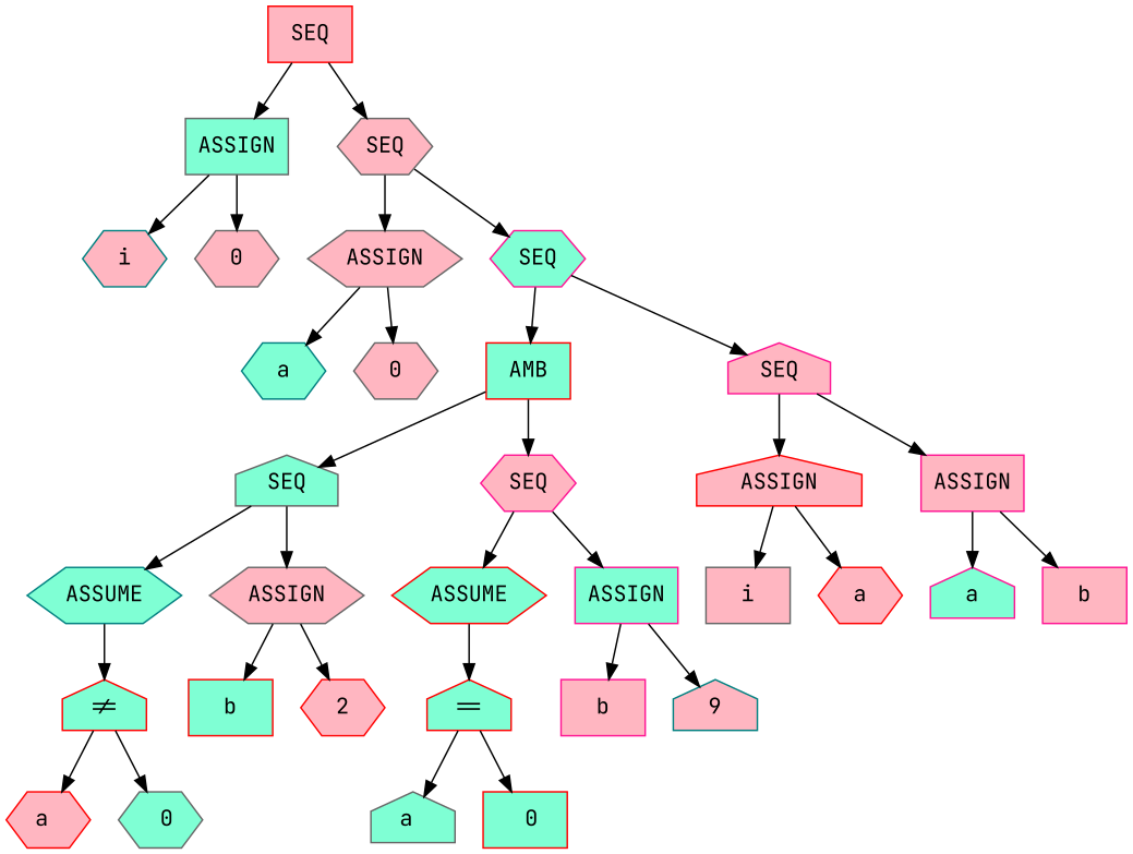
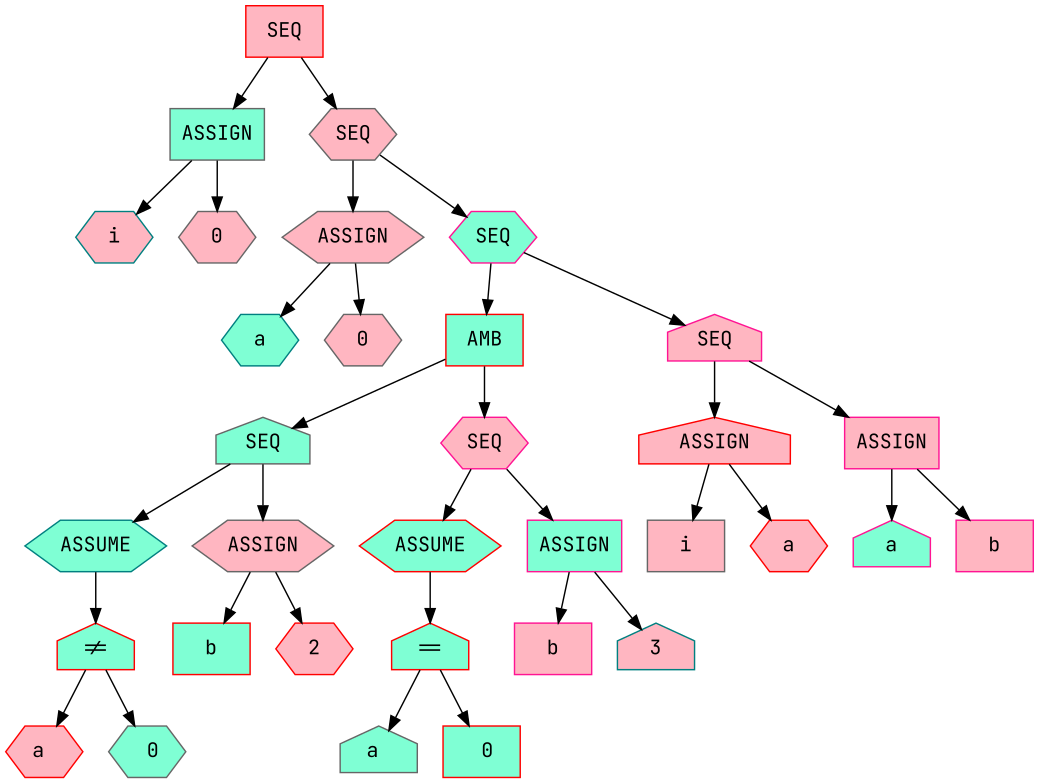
  digraph {
    fontname="JetBrains Mono"
    node [style=filled fillcolor=lightpink color=red shape=hexagon fontname="JetBrains Mono"]
    edge [fontname="JetBrains Mono"]
    n1 [label=SEQ shape=box]
    n2 [label=ASSIGN fillcolor=aquamarine color=gray40 shape=box]
    n3 [label=SEQ color=gray40]
    n4 [label=i color=teal]
    n5 [label=0 color=gray40]
    n6 [label=ASSIGN color=gray40]
    n7 [label=SEQ fillcolor=aquamarine color=deeppink]
    n8 [label=a fillcolor=aquamarine color=teal]
    n9 [label=0 color=gray40]
    n10 [label=AMB fillcolor=aquamarine shape=box]
    n11 [label=SEQ color=deeppink shape=house]
    n12 [label=SEQ fillcolor=aquamarine color=gray40 shape=house]
    n13 [label=SEQ color=deeppink]
    n14 [label=ASSUME fillcolor=aquamarine color=teal]
    n15 [label=ASSIGN color=gray40]
    n16 [label="!=" fillcolor=aquamarine shape=house]
    n17 [label="a "]
    n18 [label=" 0" fillcolor=aquamarine color=gray40]
    n19 [label=b fillcolor=aquamarine shape=box]
    n20 [label=2]
    n21 [label=ASSUME fillcolor=aquamarine]
    n22 [label=ASSIGN fillcolor=aquamarine color=deeppink shape=box]
    n23 [label="==" fillcolor=aquamarine shape=house]
    n24 [label="a " fillcolor=aquamarine color=gray40 shape=house]
    n25 [label=" 0" fillcolor=aquamarine shape=box]
    n26 [label=b color=deeppink shape=box]
-   n27 [label=9 color=teal shape=house]
+   n27 [label=3 color=teal shape=house]
    n28 [label=ASSIGN shape=house]
    n29 [label=ASSIGN color=deeppink shape=box]
    n30 [label=i color=gray40 shape=box]
    n31 [label=a]
    n32 [label=a fillcolor=aquamarine color=deeppink shape=house]
    n33 [label=b color=deeppink shape=box]
    n1 -> n2
    n1 -> n3
    n2 -> n4
    n2 -> n5
    n3 -> n6
    n3 -> n7
    n6 -> n8
    n6 -> n9
    n7 -> n10
    n7 -> n11
    n10 -> n12
    n10 -> n13
    n11 -> n28
    n11 -> n29
    n12 -> n14
    n12 -> n15
    n13 -> n21
    n13 -> n22
    n14 -> n16
    n15 -> n19
    n15 -> n20
    n16 -> n17
    n16 -> n18
    n21 -> n23
    n22 -> n26
    n22 -> n27
    n23 -> n24
    n23 -> n25
    n28 -> n30
    n28 -> n31
    n29 -> n32
    n29 -> n33
  }
